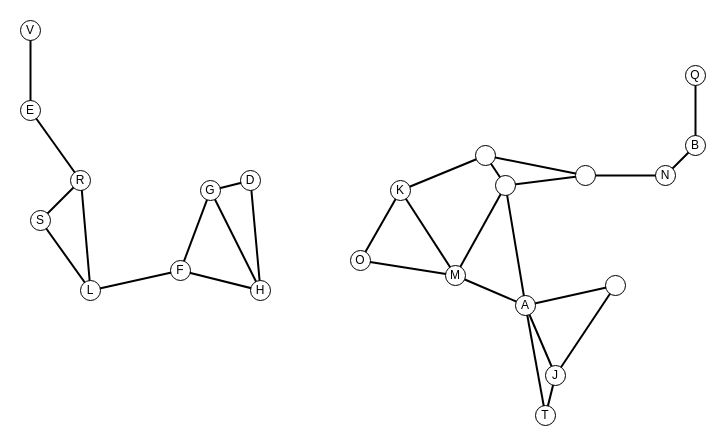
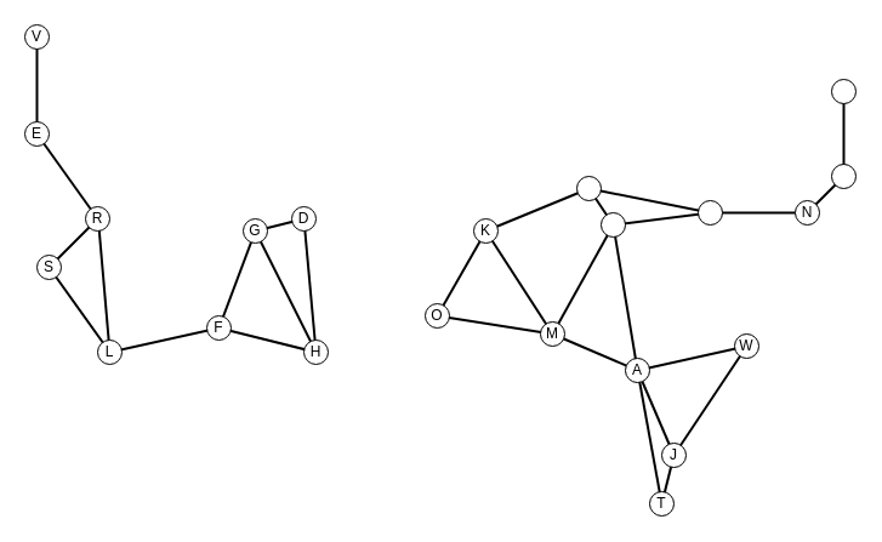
  <mxCell id="0" />
  <mxCell id="1" parent="0" />
  <mxCell id="2" value="" style="ellipse;whiteSpace=wrap;html=1;fillColor=#000000;opacity=10;" parent="1" vertex="1"><mxGeometry x="25" y="25" width="10" height="10" as="geometry" /></mxCell>
  <mxCell id="3" style="edgeStyle=none;rounded=0;orthogonalLoop=1;jettySize=auto;html=1;entryX=0.5;entryY=0.5;entryDx=0;entryDy=0;endArrow=none;endFill=0;strokeWidth=2;entryPerimeter=0;exitX=0.5;exitY=0.5;exitDx=0;exitDy=0;exitPerimeter=0;" parent="1" source="4" target="2" edge="1"><mxGeometry relative="1" as="geometry" /></mxCell>
  <mxCell id="4" value="" style="ellipse;whiteSpace=wrap;html=1;fillColor=#000000;opacity=10;" parent="1" vertex="1"><mxGeometry x="25" y="105" width="10" height="10" as="geometry" /></mxCell>
  <mxCell id="5" style="edgeStyle=none;rounded=0;orthogonalLoop=1;jettySize=auto;html=1;entryX=0.5;entryY=0.5;entryDx=0;entryDy=0;endArrow=none;endFill=0;strokeWidth=2;entryPerimeter=0;exitX=0.545;exitY=0.5;exitDx=0;exitDy=0;exitPerimeter=0;" parent="1" source="7" target="12" edge="1"><mxGeometry relative="1" as="geometry" /></mxCell>
  <mxCell id="6" style="edgeStyle=none;rounded=0;orthogonalLoop=1;jettySize=auto;html=1;entryX=0.5;entryY=0.5;entryDx=0;entryDy=0;endArrow=none;endFill=0;strokeWidth=2;entryPerimeter=0;exitX=0.5;exitY=0.5;exitDx=0;exitDy=0;exitPerimeter=0;" parent="1" source="7" target="4" edge="1"><mxGeometry relative="1" as="geometry" /></mxCell>
  <mxCell id="7" value="" style="ellipse;whiteSpace=wrap;html=1;fillColor=#000000;opacity=10;" parent="1" vertex="1"><mxGeometry x="75" y="175" width="10" height="10" as="geometry" /></mxCell>
  <mxCell id="8" style="edgeStyle=none;rounded=0;orthogonalLoop=1;jettySize=auto;html=1;entryX=0.5;entryY=0.5;entryDx=0;entryDy=0;endArrow=none;endFill=0;strokeWidth=2;exitX=0.5;exitY=0.5;exitDx=0;exitDy=0;exitPerimeter=0;entryPerimeter=0;" parent="1" source="9" target="7" edge="1"><mxGeometry relative="1" as="geometry" /></mxCell>
  <mxCell id="9" value="" style="ellipse;whiteSpace=wrap;html=1;fillColor=#000000;opacity=10;" parent="1" vertex="1"><mxGeometry x="35" y="215" width="10" height="10" as="geometry" /></mxCell>
  <mxCell id="10" style="edgeStyle=none;rounded=0;orthogonalLoop=1;jettySize=auto;html=1;exitX=0.5;exitY=0.5;exitDx=0;exitDy=0;endArrow=none;endFill=0;strokeWidth=2;entryX=0.5;entryY=0.5;entryDx=0;entryDy=0;entryPerimeter=0;exitPerimeter=0;" parent="1" source="12" target="15" edge="1"><mxGeometry relative="1" as="geometry" /></mxCell>
  <mxCell id="11" style="edgeStyle=none;rounded=0;orthogonalLoop=1;jettySize=auto;html=1;endArrow=none;endFill=0;strokeWidth=2;exitX=0.5;exitY=0.5;exitDx=0;exitDy=0;exitPerimeter=0;entryX=0.5;entryY=0.5;entryDx=0;entryDy=0;entryPerimeter=0;" parent="1" source="12" target="9" edge="1"><mxGeometry relative="1" as="geometry"><mxPoint x="45" y="225" as="targetPoint" /></mxGeometry></mxCell>
  <mxCell id="12" value="" style="ellipse;whiteSpace=wrap;html=1;fillColor=#000000;opacity=10;" parent="1" vertex="1"><mxGeometry x="85" y="285" width="10" height="10" as="geometry" /></mxCell>
  <mxCell id="13" style="edgeStyle=none;rounded=0;orthogonalLoop=1;jettySize=auto;html=1;endArrow=none;endFill=0;strokeWidth=2;exitX=0.5;exitY=0.5;exitDx=0;exitDy=0;exitPerimeter=0;" parent="1" source="15" edge="1"><mxGeometry relative="1" as="geometry"><mxPoint x="260" y="290" as="targetPoint" /></mxGeometry></mxCell>
  <mxCell id="14" style="edgeStyle=none;rounded=0;orthogonalLoop=1;jettySize=auto;html=1;entryX=0.5;entryY=0.5;entryDx=0;entryDy=0;endArrow=none;endFill=0;strokeWidth=2;exitX=0.5;exitY=0.5;exitDx=0;exitDy=0;exitPerimeter=0;entryPerimeter=0;" parent="1" source="15" target="17" edge="1"><mxGeometry relative="1" as="geometry" /></mxCell>
  <mxCell id="15" value="" style="ellipse;whiteSpace=wrap;html=1;fillColor=#000000;opacity=10;" parent="1" vertex="1"><mxGeometry x="175" y="265" width="10" height="10" as="geometry" /></mxCell>
  <mxCell id="16" style="edgeStyle=none;rounded=0;orthogonalLoop=1;jettySize=auto;html=1;entryX=0.5;entryY=0.5;entryDx=0;entryDy=0;endArrow=none;endFill=0;strokeWidth=2;exitX=0.5;exitY=0.5;exitDx=0;exitDy=0;exitPerimeter=0;entryPerimeter=0;" parent="1" source="17" target="19" edge="1"><mxGeometry relative="1" as="geometry" /></mxCell>
  <mxCell id="17" value="" style="ellipse;whiteSpace=wrap;html=1;fillColor=#000000;opacity=10;" parent="1" vertex="1"><mxGeometry x="205" y="185" width="10" height="10" as="geometry" /></mxCell>
  <mxCell id="18" style="edgeStyle=none;rounded=0;orthogonalLoop=1;jettySize=auto;html=1;endArrow=none;endFill=0;strokeWidth=2;startArrow=none;" parent="1" source="52" edge="1"><mxGeometry relative="1" as="geometry"><mxPoint x="360" y="260" as="targetPoint" /></mxGeometry></mxCell>
  <mxCell id="19" value="" style="ellipse;whiteSpace=wrap;html=1;fillColor=#000000;opacity=10;" parent="1" vertex="1"><mxGeometry x="245" y="175" width="10" height="10" as="geometry" /></mxCell>
  <mxCell id="20" style="rounded=0;orthogonalLoop=1;jettySize=auto;html=1;entryX=0.5;entryY=0.5;entryDx=0;entryDy=0;strokeWidth=2;endArrow=none;endFill=0;exitX=0.5;exitY=0.5;exitDx=0;exitDy=0;exitPerimeter=0;entryPerimeter=0;" parent="1" source="22" target="19" edge="1"><mxGeometry relative="1" as="geometry" /></mxCell>
  <mxCell id="21" style="edgeStyle=none;rounded=0;orthogonalLoop=1;jettySize=auto;html=1;entryX=0.5;entryY=0.5;entryDx=0;entryDy=0;endArrow=none;endFill=0;strokeWidth=2;entryPerimeter=0;" parent="1" target="17" edge="1"><mxGeometry relative="1" as="geometry"><mxPoint x="260" y="290" as="sourcePoint" /></mxGeometry></mxCell>
  <mxCell id="22" value="" style="ellipse;whiteSpace=wrap;html=1;fillColor=#000000;opacity=10;" parent="1" vertex="1"><mxGeometry x="255" y="285" width="10" height="10" as="geometry" /></mxCell>
  <mxCell id="23" style="edgeStyle=none;rounded=0;orthogonalLoop=1;jettySize=auto;html=1;endArrow=none;endFill=0;strokeWidth=2;" parent="1" edge="1"><mxGeometry relative="1" as="geometry"><mxPoint x="400" y="190" as="targetPoint" /><mxPoint x="360" y="260" as="sourcePoint" /></mxGeometry></mxCell>
  <mxCell id="24" style="edgeStyle=none;rounded=0;orthogonalLoop=1;jettySize=auto;html=1;endArrow=none;endFill=0;strokeWidth=2;entryX=0.5;entryY=0.5;entryDx=0;entryDy=0;entryPerimeter=0;" parent="1" target="35" edge="1"><mxGeometry relative="1" as="geometry"><mxPoint x="360" y="260" as="sourcePoint" /><mxPoint x="450" y="270" as="targetPoint" /></mxGeometry></mxCell>
  <mxCell id="25" style="edgeStyle=none;rounded=0;orthogonalLoop=1;jettySize=auto;html=1;endArrow=none;endFill=0;strokeWidth=2;exitX=0.5;exitY=0.5;exitDx=0;exitDy=0;exitPerimeter=0;" parent="1" source="27" edge="1"><mxGeometry relative="1" as="geometry"><mxPoint x="455" y="275" as="targetPoint" /></mxGeometry></mxCell>
  <mxCell id="26" style="edgeStyle=none;rounded=0;orthogonalLoop=1;jettySize=auto;html=1;endArrow=none;endFill=0;strokeWidth=2;entryX=0.5;entryY=0.5;entryDx=0;entryDy=0;entryPerimeter=0;" parent="1" target="30" edge="1"><mxGeometry relative="1" as="geometry"><mxPoint x="400" y="190" as="sourcePoint" /><mxPoint x="480" y="150" as="targetPoint" /></mxGeometry></mxCell>
  <mxCell id="27" value="" style="ellipse;whiteSpace=wrap;html=1;fillColor=#000000;opacity=10;" parent="1" vertex="1"><mxGeometry x="395" y="185" width="10" height="10" as="geometry" /></mxCell>
  <mxCell id="28" style="edgeStyle=none;rounded=0;orthogonalLoop=1;jettySize=auto;html=1;entryX=0.5;entryY=0.5;entryDx=0;entryDy=0;entryPerimeter=0;endArrow=none;endFill=0;strokeWidth=2;exitX=0.5;exitY=0.5;exitDx=0;exitDy=0;exitPerimeter=0;" parent="1" source="30" target="34" edge="1"><mxGeometry relative="1" as="geometry" /></mxCell>
  <mxCell id="29" style="edgeStyle=none;rounded=0;orthogonalLoop=1;jettySize=auto;html=1;endArrow=none;endFill=0;strokeWidth=2;exitX=0.5;exitY=0.5;exitDx=0;exitDy=0;exitPerimeter=0;entryX=0.5;entryY=0.5;entryDx=0;entryDy=0;entryPerimeter=0;" parent="1" source="30" target="43" edge="1"><mxGeometry relative="1" as="geometry" /></mxCell>
  <mxCell id="30" value="" style="ellipse;whiteSpace=wrap;html=1;fillColor=#000000;opacity=10;" parent="1" vertex="1"><mxGeometry x="475" y="145" width="20" height="20" as="geometry" /></mxCell>
  <mxCell id="31" style="edgeStyle=none;rounded=0;orthogonalLoop=1;jettySize=auto;html=1;exitX=0.5;exitY=0.5;exitDx=0;exitDy=0;endArrow=none;endFill=0;strokeWidth=2;exitPerimeter=0;" parent="1" source="34" edge="1"><mxGeometry relative="1" as="geometry"><mxPoint x="455" y="275" as="targetPoint" /></mxGeometry></mxCell>
  <mxCell id="32" style="edgeStyle=none;rounded=0;orthogonalLoop=1;jettySize=auto;html=1;entryX=0.5;entryY=0.5;entryDx=0;entryDy=0;entryPerimeter=0;endArrow=none;endFill=0;strokeWidth=2;exitX=0.5;exitY=0.5;exitDx=0;exitDy=0;exitPerimeter=0;" parent="1" source="34" target="43" edge="1"><mxGeometry relative="1" as="geometry" /></mxCell>
  <mxCell id="33" style="edgeStyle=none;rounded=0;orthogonalLoop=1;jettySize=auto;html=1;endArrow=none;endFill=0;strokeWidth=2;exitX=0.5;exitY=0.5;exitDx=0;exitDy=0;exitPerimeter=0;" parent="1" source="34" edge="1"><mxGeometry relative="1" as="geometry"><mxPoint x="525" y="305" as="targetPoint" /></mxGeometry></mxCell>
  <mxCell id="34" value="" style="ellipse;whiteSpace=wrap;html=1;fillColor=#000000;opacity=10;" parent="1" vertex="1"><mxGeometry x="495" y="175" width="20" height="20" as="geometry" /></mxCell>
  <mxCell id="35" value="" style="ellipse;whiteSpace=wrap;html=1;fillColor=#000000;opacity=10;" parent="1" vertex="1"><mxGeometry x="445" y="265" width="20" height="20" as="geometry" /></mxCell>
  <mxCell id="36" style="edgeStyle=none;rounded=0;orthogonalLoop=1;jettySize=auto;html=1;entryX=0.5;entryY=0.5;entryDx=0;entryDy=0;entryPerimeter=0;endArrow=none;endFill=0;strokeWidth=2;exitX=0.5;exitY=0.5;exitDx=0;exitDy=0;exitPerimeter=0;" parent="1" source="38" target="39" edge="1"><mxGeometry relative="1" as="geometry" /></mxCell>
  <mxCell id="37" style="edgeStyle=none;rounded=0;orthogonalLoop=1;jettySize=auto;html=1;entryX=0.5;entryY=0.5;entryDx=0;entryDy=0;entryPerimeter=0;endArrow=none;endFill=0;strokeWidth=2;exitX=0.5;exitY=0.5;exitDx=0;exitDy=0;exitPerimeter=0;" parent="1" source="38" target="41" edge="1"><mxGeometry relative="1" as="geometry" /></mxCell>
  <mxCell id="38" value="" style="ellipse;whiteSpace=wrap;html=1;fillColor=#000000;opacity=10;" parent="1" vertex="1"><mxGeometry x="515" y="295" width="20" height="20" as="geometry" /></mxCell>
  <mxCell id="39" value="" style="ellipse;whiteSpace=wrap;html=1;fillColor=#000000;opacity=10;" parent="1" vertex="1"><mxGeometry x="545" y="365" width="20" height="20" as="geometry" /></mxCell>
  <mxCell id="40" style="edgeStyle=none;rounded=0;orthogonalLoop=1;jettySize=auto;html=1;entryX=0.5;entryY=0.5;entryDx=0;entryDy=0;entryPerimeter=0;endArrow=none;endFill=0;strokeWidth=2;exitX=0.5;exitY=0.5;exitDx=0;exitDy=0;exitPerimeter=0;" parent="1" source="41" target="39" edge="1"><mxGeometry relative="1" as="geometry" /></mxCell>
  <mxCell id="41" value="" style="ellipse;whiteSpace=wrap;html=1;fillColor=#000000;opacity=10;" parent="1" vertex="1"><mxGeometry x="535" y="405" width="20" height="20" as="geometry" /></mxCell>
  <mxCell id="42" style="edgeStyle=none;rounded=0;orthogonalLoop=1;jettySize=auto;html=1;entryX=0.5;entryY=0.5;entryDx=0;entryDy=0;entryPerimeter=0;endArrow=none;endFill=0;strokeWidth=2;exitX=0.5;exitY=0.5;exitDx=0;exitDy=0;exitPerimeter=0;" parent="1" source="43" target="48" edge="1"><mxGeometry relative="1" as="geometry" /></mxCell>
  <mxCell id="43" value="" style="ellipse;whiteSpace=wrap;html=1;fillColor=#000000;opacity=10;" parent="1" vertex="1"><mxGeometry x="575" y="165" width="20" height="20" as="geometry" /></mxCell>
  <mxCell id="44" style="edgeStyle=none;rounded=0;orthogonalLoop=1;jettySize=auto;html=1;entryX=0.5;entryY=0.5;entryDx=0;entryDy=0;entryPerimeter=0;endArrow=none;endFill=0;strokeWidth=2;exitX=0.5;exitY=0.5;exitDx=0;exitDy=0;exitPerimeter=0;" parent="1" source="46" target="38" edge="1"><mxGeometry relative="1" as="geometry" /></mxCell>
  <mxCell id="45" style="edgeStyle=none;rounded=0;orthogonalLoop=1;jettySize=auto;html=1;entryX=0.5;entryY=0.5;entryDx=0;entryDy=0;entryPerimeter=0;endArrow=none;endFill=0;strokeWidth=2;exitX=0.5;exitY=0.5;exitDx=0;exitDy=0;exitPerimeter=0;" parent="1" source="46" target="39" edge="1"><mxGeometry relative="1" as="geometry" /></mxCell>
  <mxCell id="46" value="" style="ellipse;whiteSpace=wrap;html=1;fillColor=#000000;opacity=10;" parent="1" vertex="1"><mxGeometry x="605" y="275" width="20" height="20" as="geometry" /></mxCell>
  <mxCell id="47" style="edgeStyle=none;rounded=0;orthogonalLoop=1;jettySize=auto;html=1;entryX=0.5;entryY=0.5;entryDx=0;entryDy=0;entryPerimeter=0;endArrow=none;endFill=0;strokeWidth=2;exitX=0.5;exitY=0.5;exitDx=0;exitDy=0;exitPerimeter=0;" parent="1" source="48" target="50" edge="1"><mxGeometry relative="1" as="geometry" /></mxCell>
  <mxCell id="48" value="" style="ellipse;whiteSpace=wrap;html=1;fillColor=#000000;opacity=10;" parent="1" vertex="1"><mxGeometry x="655" y="165" width="20" height="20" as="geometry" /></mxCell>
  <mxCell id="49" style="edgeStyle=none;rounded=0;orthogonalLoop=1;jettySize=auto;html=1;entryX=0.5;entryY=0.5;entryDx=0;entryDy=0;entryPerimeter=0;endArrow=none;endFill=0;strokeWidth=2;exitX=0.5;exitY=0.5;exitDx=0;exitDy=0;exitPerimeter=0;" parent="1" source="50" target="51" edge="1"><mxGeometry relative="1" as="geometry" /></mxCell>
  <mxCell id="50" value="" style="ellipse;whiteSpace=wrap;html=1;fillColor=#000000;opacity=10;" parent="1" vertex="1"><mxGeometry x="685" y="135" width="20" height="20" as="geometry" /></mxCell>
  <mxCell id="51" value="" style="ellipse;whiteSpace=wrap;html=1;fillColor=#000000;opacity=10;" parent="1" vertex="1"><mxGeometry x="685" y="65" width="20" height="20" as="geometry" /></mxCell>
  <mxCell id="52" value="" style="ellipse;whiteSpace=wrap;html=1;fillColor=#000000;opacity=10;" parent="1" vertex="1"><mxGeometry x="355" y="255" width="10" height="10" as="geometry" /></mxCell>
  <mxCell id="53" value="" style="endArrow=none;html=1;rounded=0;strokeWidth=2;entryX=0.5;entryY=0.5;entryDx=0;entryDy=0;entryPerimeter=0;" parent="1" target="38" edge="1"><mxGeometry width="50" height="50" relative="1" as="geometry"><mxPoint x="455" y="275" as="sourcePoint" /><mxPoint x="555" y="195" as="targetPoint" /></mxGeometry></mxCell>
  <mxCell id="54" value="" style="group" parent="1" vertex="1" connectable="0"><mxGeometry x="605" y="275" width="20" height="20" as="geometry" /></mxCell>
  <mxCell id="55" value="" style="ellipse;whiteSpace=wrap;html=1;aspect=fixed;fillColor=default;container=0;" parent="54" vertex="1"><mxGeometry width="20" height="20" as="geometry" /></mxCell>
+ <mxCell id="56" value="W" style="text;html=1;strokeColor=none;fillColor=none;align=center;verticalAlign=middle;whiteSpace=wrap;rounded=0;container=0;" parent="54" vertex="1"><mxGeometry width="20" height="20" as="geometry" /></mxCell>
  <mxCell id="57" value="" style="group" parent="1" vertex="1" connectable="0"><mxGeometry x="515" y="295" width="20" height="20" as="geometry" /></mxCell>
  <mxCell id="58" value="" style="ellipse;whiteSpace=wrap;html=1;aspect=fixed;fillColor=default;container=0;" parent="57" vertex="1"><mxGeometry width="20" height="20" as="geometry" /></mxCell>
  <mxCell id="59" value="A" style="text;html=1;strokeColor=none;fillColor=none;align=center;verticalAlign=middle;whiteSpace=wrap;rounded=0;container=0;" parent="57" vertex="1"><mxGeometry width="20" height="20" as="geometry" /></mxCell>
  <mxCell id="60" value="" style="group" parent="1" vertex="1" connectable="0"><mxGeometry x="685" y="135" width="20" height="20" as="geometry" /></mxCell>
  <mxCell id="61" value="" style="ellipse;whiteSpace=wrap;html=1;aspect=fixed;fillColor=default;container=0;" parent="60" vertex="1"><mxGeometry width="20" height="20" as="geometry" /></mxCell>
- <mxCell id="62" value="B" style="text;html=1;strokeColor=none;fillColor=none;align=center;verticalAlign=middle;whiteSpace=wrap;rounded=0;container=0;" parent="60" vertex="1"><mxGeometry width="20" height="20" as="geometry" /></mxCell>
  <mxCell id="63" value="" style="group" parent="1" vertex="1" connectable="0"><mxGeometry x="475" y="145" width="20" height="20" as="geometry" /></mxCell>
  <mxCell id="64" value="" style="ellipse;whiteSpace=wrap;html=1;aspect=fixed;fillColor=default;container=0;" parent="63" vertex="1"><mxGeometry width="20" height="20" as="geometry" /></mxCell>
  <mxCell id="65" value="" style="group" parent="1" vertex="1" connectable="0"><mxGeometry x="240" y="170" width="20" height="20" as="geometry" /></mxCell>
  <mxCell id="66" value="" style="ellipse;whiteSpace=wrap;html=1;aspect=fixed;fillColor=default;container=0;" parent="65" vertex="1"><mxGeometry width="20" height="20" as="geometry" /></mxCell>
  <mxCell id="67" value="D" style="text;html=1;strokeColor=none;fillColor=none;align=center;verticalAlign=middle;whiteSpace=wrap;rounded=0;container=0;" parent="65" vertex="1"><mxGeometry width="20" height="20" as="geometry" /></mxCell>
  <mxCell id="68" value="" style="group" parent="1" vertex="1" connectable="0"><mxGeometry x="20" y="100" width="20" height="20" as="geometry" /></mxCell>
  <mxCell id="69" value="" style="ellipse;whiteSpace=wrap;html=1;aspect=fixed;fillColor=default;container=0;" parent="68" vertex="1"><mxGeometry width="20" height="20" as="geometry" /></mxCell>
  <mxCell id="70" value="E" style="text;html=1;strokeColor=none;fillColor=none;align=center;verticalAlign=middle;whiteSpace=wrap;rounded=0;container=0;" parent="68" vertex="1"><mxGeometry width="20" height="20" as="geometry" /></mxCell>
  <mxCell id="71" value="" style="group" parent="1" vertex="1" connectable="0"><mxGeometry x="170" y="260" width="20" height="20" as="geometry" /></mxCell>
  <mxCell id="72" value="" style="ellipse;whiteSpace=wrap;html=1;aspect=fixed;fillColor=default;container=0;" parent="71" vertex="1"><mxGeometry width="20" height="20" as="geometry" /></mxCell>
  <mxCell id="73" value="F" style="text;html=1;strokeColor=none;fillColor=none;align=center;verticalAlign=middle;whiteSpace=wrap;rounded=0;container=0;" parent="71" vertex="1"><mxGeometry width="20" height="20" as="geometry" /></mxCell>
  <mxCell id="74" value="" style="group" parent="1" vertex="1" connectable="0"><mxGeometry x="200" y="180" width="20" height="20" as="geometry" /></mxCell>
  <mxCell id="75" value="" style="ellipse;whiteSpace=wrap;html=1;aspect=fixed;fillColor=default;container=0;" parent="74" vertex="1"><mxGeometry width="20" height="20" as="geometry" /></mxCell>
  <mxCell id="76" value="G" style="text;html=1;strokeColor=none;fillColor=none;align=center;verticalAlign=middle;whiteSpace=wrap;rounded=0;container=0;" parent="74" vertex="1"><mxGeometry width="20" height="20" as="geometry" /></mxCell>
  <mxCell id="77" value="" style="group" parent="1" vertex="1" connectable="0"><mxGeometry x="250" y="280" width="20" height="20" as="geometry" /></mxCell>
  <mxCell id="78" value="" style="ellipse;whiteSpace=wrap;html=1;aspect=fixed;fillColor=default;container=0;" parent="77" vertex="1"><mxGeometry width="20" height="20" as="geometry" /></mxCell>
  <mxCell id="79" value="H" style="text;html=1;strokeColor=none;fillColor=none;align=center;verticalAlign=middle;whiteSpace=wrap;rounded=0;container=0;" parent="77" vertex="1"><mxGeometry width="20" height="20" as="geometry" /></mxCell>
  <mxCell id="80" value="" style="group" parent="1" vertex="1" connectable="0"><mxGeometry x="495" y="175" width="20" height="20" as="geometry" /></mxCell>
  <mxCell id="81" value="" style="ellipse;whiteSpace=wrap;html=1;aspect=fixed;fillColor=default;container=0;" parent="80" vertex="1"><mxGeometry width="20" height="20" as="geometry" /></mxCell>
  <mxCell id="82" value="" style="group" parent="1" vertex="1" connectable="0"><mxGeometry x="545" y="365" width="20" height="20" as="geometry" /></mxCell>
  <mxCell id="83" value="" style="ellipse;whiteSpace=wrap;html=1;aspect=fixed;fillColor=default;container=0;" parent="82" vertex="1"><mxGeometry width="20" height="20" as="geometry" /></mxCell>
  <mxCell id="84" value="J" style="text;html=1;strokeColor=none;fillColor=none;align=center;verticalAlign=middle;whiteSpace=wrap;rounded=0;container=0;" parent="82" vertex="1"><mxGeometry width="20" height="20" as="geometry" /></mxCell>
  <mxCell id="85" value="" style="group" parent="1" vertex="1" connectable="0"><mxGeometry x="390" y="180" width="20" height="20" as="geometry" /></mxCell>
  <mxCell id="86" value="" style="ellipse;whiteSpace=wrap;html=1;aspect=fixed;fillColor=default;container=0;" parent="85" vertex="1"><mxGeometry width="20" height="20" as="geometry" /></mxCell>
  <mxCell id="87" value="K" style="text;html=1;strokeColor=none;fillColor=none;align=center;verticalAlign=middle;whiteSpace=wrap;rounded=0;container=0;" parent="85" vertex="1"><mxGeometry width="20" height="20" as="geometry" /></mxCell>
  <mxCell id="88" value="" style="group" parent="1" vertex="1" connectable="0"><mxGeometry x="80" y="280" width="20" height="20" as="geometry" /></mxCell>
  <mxCell id="89" value="" style="ellipse;whiteSpace=wrap;html=1;aspect=fixed;fillColor=default;container=0;" parent="88" vertex="1"><mxGeometry width="20" height="20" as="geometry" /></mxCell>
  <mxCell id="90" value="L" style="text;html=1;strokeColor=none;fillColor=none;align=center;verticalAlign=middle;whiteSpace=wrap;rounded=0;container=0;" parent="88" vertex="1"><mxGeometry width="20" height="20" as="geometry" /></mxCell>
  <mxCell id="91" value="" style="group" parent="1" vertex="1" connectable="0"><mxGeometry x="445" y="265" width="20" height="20" as="geometry" /></mxCell>
  <mxCell id="92" value="" style="ellipse;whiteSpace=wrap;html=1;aspect=fixed;fillColor=default;container=0;" parent="91" vertex="1"><mxGeometry width="20" height="20" as="geometry" /></mxCell>
  <mxCell id="93" value="M" style="text;html=1;strokeColor=none;fillColor=none;align=center;verticalAlign=middle;whiteSpace=wrap;rounded=0;container=0;" parent="91" vertex="1"><mxGeometry width="20" height="20" as="geometry" /></mxCell>
  <mxCell id="94" value="" style="group" parent="1" vertex="1" connectable="0"><mxGeometry x="655" y="165" width="20" height="20" as="geometry" /></mxCell>
  <mxCell id="95" value="" style="ellipse;whiteSpace=wrap;html=1;aspect=fixed;fillColor=default;container=0;" parent="94" vertex="1"><mxGeometry width="20" height="20" as="geometry" /></mxCell>
  <mxCell id="96" value="N" style="text;html=1;strokeColor=none;fillColor=none;align=center;verticalAlign=middle;whiteSpace=wrap;rounded=0;container=0;" parent="94" vertex="1"><mxGeometry width="20" height="20" as="geometry" /></mxCell>
  <mxCell id="97" value="" style="group" parent="1" vertex="1" connectable="0"><mxGeometry x="350" y="250" width="20" height="20" as="geometry" /></mxCell>
  <mxCell id="98" value="" style="ellipse;whiteSpace=wrap;html=1;aspect=fixed;fillColor=default;container=0;" parent="97" vertex="1"><mxGeometry width="20" height="20" as="geometry" /></mxCell>
  <mxCell id="99" value="O" style="text;html=1;strokeColor=none;fillColor=none;align=center;verticalAlign=middle;whiteSpace=wrap;rounded=0;container=0;" parent="97" vertex="1"><mxGeometry width="20" height="20" as="geometry" /></mxCell>
  <mxCell id="100" value="" style="group" parent="1" vertex="1" connectable="0"><mxGeometry x="575" y="165" width="20" height="20" as="geometry" /></mxCell>
  <mxCell id="101" value="" style="ellipse;whiteSpace=wrap;html=1;aspect=fixed;fillColor=default;container=0;" parent="100" vertex="1"><mxGeometry width="20" height="20" as="geometry" /></mxCell>
  <mxCell id="102" value="" style="group" parent="1" vertex="1" connectable="0"><mxGeometry x="685" y="65" width="20" height="20" as="geometry" /></mxCell>
  <mxCell id="103" value="" style="ellipse;whiteSpace=wrap;html=1;aspect=fixed;fillColor=default;container=0;" parent="102" vertex="1"><mxGeometry width="20" height="20" as="geometry" /></mxCell>
- <mxCell id="104" value="Q" style="text;html=1;strokeColor=none;fillColor=none;align=center;verticalAlign=middle;whiteSpace=wrap;rounded=0;container=0;" parent="102" vertex="1"><mxGeometry width="20" height="20" as="geometry" /></mxCell>
  <mxCell id="105" value="" style="group" parent="1" vertex="1" connectable="0"><mxGeometry x="70" y="170" width="20" height="20" as="geometry" /></mxCell>
  <mxCell id="106" value="" style="ellipse;whiteSpace=wrap;html=1;aspect=fixed;fillColor=default;container=0;" parent="105" vertex="1"><mxGeometry width="20" height="20" as="geometry" /></mxCell>
  <mxCell id="107" value="R" style="text;html=1;strokeColor=none;fillColor=none;align=center;verticalAlign=middle;whiteSpace=wrap;rounded=0;container=0;" parent="105" vertex="1"><mxGeometry width="20" height="20" as="geometry" /></mxCell>
  <mxCell id="108" value="" style="group;rotation=90;" parent="1" vertex="1" connectable="0"><mxGeometry x="30" y="210" width="20" height="20" as="geometry" /></mxCell>
  <mxCell id="109" value="" style="ellipse;whiteSpace=wrap;html=1;aspect=fixed;fillColor=default;container=0;" parent="108" vertex="1"><mxGeometry width="20" height="20" as="geometry" /></mxCell>
  <mxCell id="110" value="S" style="text;html=1;strokeColor=none;fillColor=none;align=center;verticalAlign=middle;whiteSpace=wrap;rounded=0;container=0;" parent="108" vertex="1"><mxGeometry width="20" height="20" as="geometry" /></mxCell>
  <mxCell id="111" value="" style="group" parent="1" vertex="1" connectable="0"><mxGeometry x="535" y="405" width="20" height="20" as="geometry" /></mxCell>
  <mxCell id="112" value="" style="ellipse;whiteSpace=wrap;html=1;aspect=fixed;fillColor=default;container=0;" parent="111" vertex="1"><mxGeometry width="20" height="20" as="geometry" /></mxCell>
  <mxCell id="113" value="T" style="text;html=1;strokeColor=none;fillColor=none;align=center;verticalAlign=middle;whiteSpace=wrap;rounded=0;container=0;" parent="111" vertex="1"><mxGeometry width="20" height="20" as="geometry" /></mxCell>
  <mxCell id="114" value="" style="group" parent="1" vertex="1" connectable="0"><mxGeometry x="20" y="20" width="20" height="20" as="geometry" /></mxCell>
  <mxCell id="115" value="" style="ellipse;whiteSpace=wrap;html=1;aspect=fixed;fillColor=default;container=0;" parent="114" vertex="1"><mxGeometry width="20" height="20" as="geometry" /></mxCell>
  <mxCell id="116" value="V" style="text;html=1;strokeColor=none;fillColor=none;align=center;verticalAlign=middle;whiteSpace=wrap;rounded=0;container=0;" parent="114" vertex="1"><mxGeometry width="20" height="20" as="geometry" /></mxCell>
